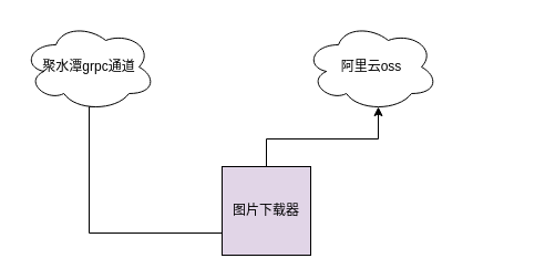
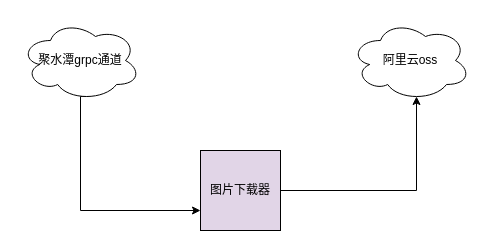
  <mxCell id="0" />
  <mxCell id="1" parent="0" />
  <mxCell id="2" value="图片下载器" style="whiteSpace=wrap;html=1;aspect=fixed;fillColor=#e1d5e7;" vertex="1" parent="1"><mxGeometry x="200" y="150" width="80" height="80" as="geometry" /></mxCell>
- <mxCell id="3" value="阿里云oss" style="ellipse;shape=cloud;whiteSpace=wrap;html=1;" vertex="1" parent="1"><mxGeometry x="275" y="20" width="120" height="80" as="geometry" /></mxCell>
+ <mxCell id="3" value="阿里云oss" style="ellipse;shape=cloud;whiteSpace=wrap;html=1;" vertex="1" parent="1"><mxGeometry x="350" y="20" width="120" height="80" as="geometry" /></mxCell>
  <mxCell id="4" style="edgeStyle=orthogonalEdgeStyle;rounded=0;orthogonalLoop=1;jettySize=auto;html=1;entryX=0.55;entryY=0.95;entryDx=0;entryDy=0;entryPerimeter=0;" edge="1" parent="1" source="2" target="3"><mxGeometry relative="1" as="geometry" /></mxCell>
- <mxCell id="5" style="edgeStyle=orthogonalEdgeStyle;rounded=0;orthogonalLoop=1;jettySize=auto;html=1;entryX=0;entryY=0.75;entryDx=0;entryDy=0;exitX=0.55;exitY=0.95;exitDx=0;exitDy=0;exitPerimeter=0;endArrow=none;" edge="1" parent="1" source="6" target="2"><mxGeometry relative="1" as="geometry"><Array as="points"><mxPoint x="80" y="96" /><mxPoint x="80" y="210" /></Array></mxGeometry></mxCell>
+ <mxCell id="5" style="edgeStyle=orthogonalEdgeStyle;rounded=0;orthogonalLoop=1;jettySize=auto;html=1;entryX=0;entryY=0.75;entryDx=0;entryDy=0;exitX=0.55;exitY=0.95;exitDx=0;exitDy=0;exitPerimeter=0;" edge="1" parent="1" source="6" target="2"><mxGeometry relative="1" as="geometry"><Array as="points"><mxPoint x="80" y="96" /><mxPoint x="80" y="210" /></Array></mxGeometry></mxCell>
  <mxCell id="6" value="聚水潭grpc通道" style="ellipse;shape=cloud;whiteSpace=wrap;html=1;" vertex="1" parent="1"><mxGeometry x="20" y="20" width="120" height="80" as="geometry" /></mxCell>
